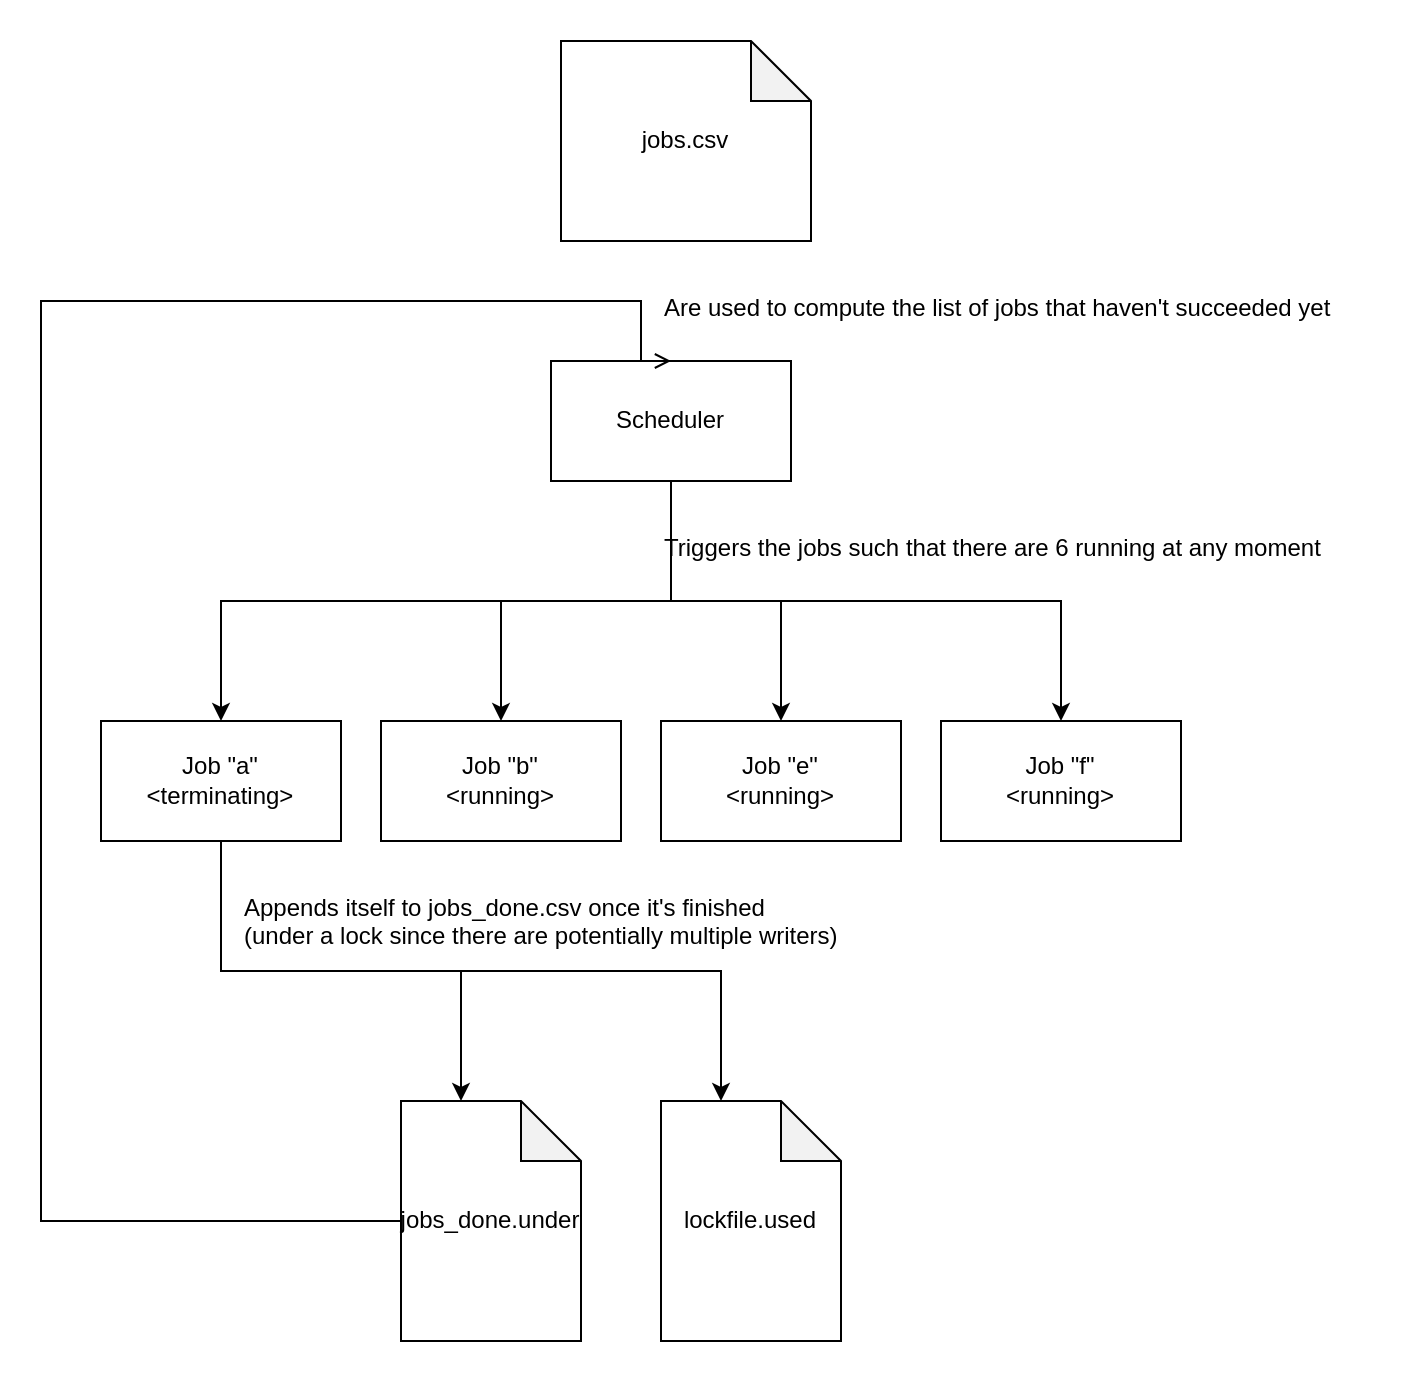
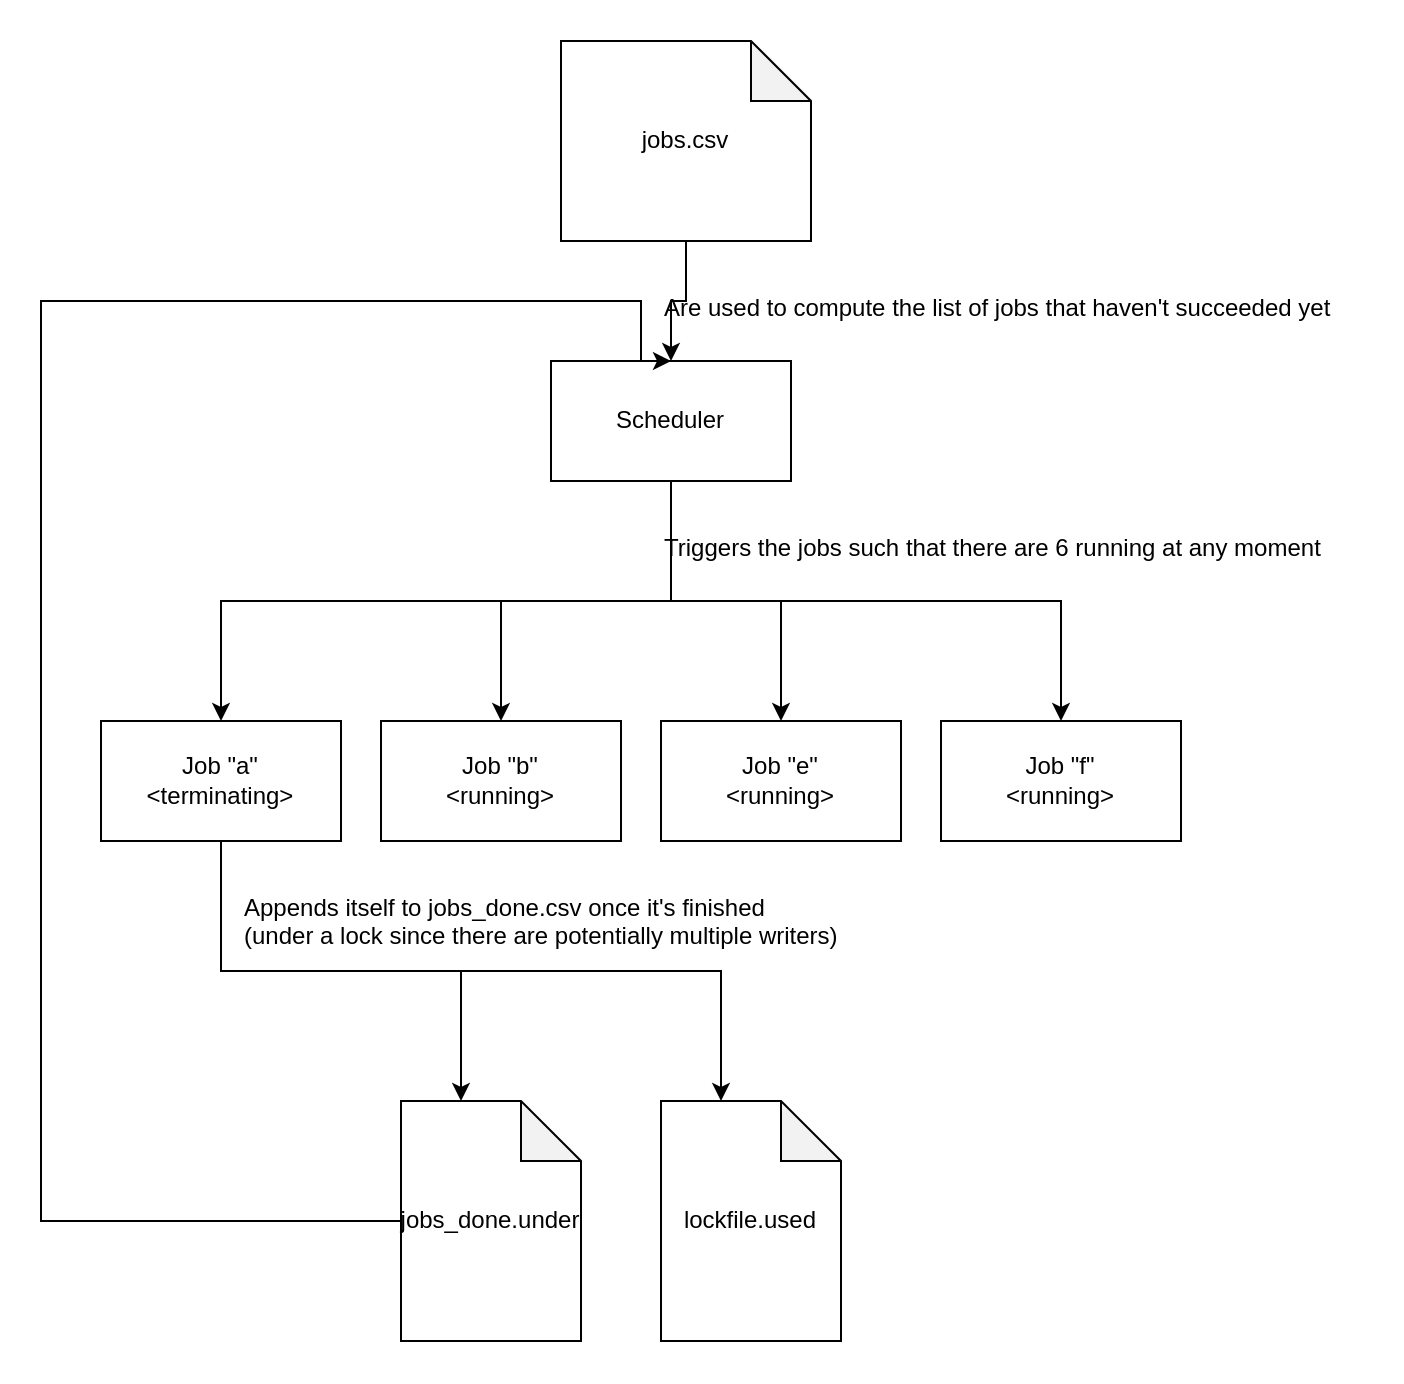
  <mxCell id="0" />
  <mxCell id="1" parent="0" />
  <mxCell id="2" style="edgeStyle=orthogonalEdgeStyle;rounded=0;orthogonalLoop=1;jettySize=auto;html=1;exitX=0.5;exitY=1;exitDx=0;exitDy=0;entryX=0.5;entryY=0;entryDx=0;entryDy=0;" edge="1" parent="1" source="6" target="9"><mxGeometry relative="1" as="geometry" /></mxCell>
  <mxCell id="3" style="edgeStyle=orthogonalEdgeStyle;rounded=0;orthogonalLoop=1;jettySize=auto;html=1;exitX=0.5;exitY=1;exitDx=0;exitDy=0;entryX=0.5;entryY=0;entryDx=0;entryDy=0;" edge="1" parent="1" source="6" target="10"><mxGeometry relative="1" as="geometry" /></mxCell>
  <mxCell id="4" style="edgeStyle=orthogonalEdgeStyle;rounded=0;orthogonalLoop=1;jettySize=auto;html=1;exitX=0.5;exitY=1;exitDx=0;exitDy=0;entryX=0.5;entryY=0;entryDx=0;entryDy=0;" edge="1" parent="1" source="6" target="11"><mxGeometry relative="1" as="geometry" /></mxCell>
  <mxCell id="5" style="edgeStyle=orthogonalEdgeStyle;rounded=0;orthogonalLoop=1;jettySize=auto;html=1;exitX=0.5;exitY=1;exitDx=0;exitDy=0;entryX=0.5;entryY=0;entryDx=0;entryDy=0;" edge="1" parent="1" source="6" target="12"><mxGeometry relative="1" as="geometry" /></mxCell>
  <mxCell id="6" value="Scheduler" style="rounded=0;whiteSpace=wrap;html=1;" vertex="1" parent="1"><mxGeometry x="275" y="180" width="120" height="60" as="geometry" /></mxCell>
  <mxCell id="7" style="edgeStyle=orthogonalEdgeStyle;rounded=0;orthogonalLoop=1;jettySize=auto;html=1;exitX=0.5;exitY=1;exitDx=0;exitDy=0;entryX=0;entryY=0;entryDx=30;entryDy=0;entryPerimeter=0;" edge="1" parent="1" source="9" target="15"><mxGeometry relative="1" as="geometry" /></mxCell>
  <mxCell id="8" style="edgeStyle=orthogonalEdgeStyle;rounded=0;orthogonalLoop=1;jettySize=auto;html=1;exitX=0.5;exitY=1;exitDx=0;exitDy=0;entryX=0;entryY=0;entryDx=30;entryDy=0;entryPerimeter=0;" edge="1" parent="1" source="9" target="14"><mxGeometry relative="1" as="geometry" /></mxCell>
  <mxCell id="9" value="Job &quot;a&quot;&lt;br&gt;&amp;lt;terminating&amp;gt;" style="rounded=0;whiteSpace=wrap;html=1;" vertex="1" parent="1"><mxGeometry x="50" y="360" width="120" height="60" as="geometry" /></mxCell>
  <mxCell id="10" value="Job &quot;b&quot;&lt;br&gt;&amp;lt;running&amp;gt;" style="rounded=0;whiteSpace=wrap;html=1;" vertex="1" parent="1"><mxGeometry x="190" y="360" width="120" height="60" as="geometry" /></mxCell>
  <mxCell id="11" value="Job &quot;e&quot;&lt;br&gt;&amp;lt;running&amp;gt;" style="rounded=0;whiteSpace=wrap;html=1;" vertex="1" parent="1"><mxGeometry x="330" y="360" width="120" height="60" as="geometry" /></mxCell>
  <mxCell id="12" value="Job &quot;f&quot;&lt;br&gt;&amp;lt;running&amp;gt;" style="rounded=0;whiteSpace=wrap;html=1;" vertex="1" parent="1"><mxGeometry x="470" y="360" width="120" height="60" as="geometry" /></mxCell>
- <mxCell id="13" style="edgeStyle=orthogonalEdgeStyle;rounded=0;orthogonalLoop=1;jettySize=auto;html=1;exitX=0;exitY=0.5;exitDx=0;exitDy=0;exitPerimeter=0;entryX=0.5;entryY=0;entryDx=0;entryDy=0;endArrow=open;" edge="1" parent="1" source="14" target="6"><mxGeometry relative="1" as="geometry"><mxPoint x="-10" y="250" as="targetPoint" /><Array as="points"><mxPoint x="20" y="610" /><mxPoint x="20" y="150" /><mxPoint x="320" y="150" /></Array></mxGeometry></mxCell>
+ <mxCell id="13" style="edgeStyle=orthogonalEdgeStyle;rounded=0;orthogonalLoop=1;jettySize=auto;html=1;exitX=0;exitY=0.5;exitDx=0;exitDy=0;exitPerimeter=0;entryX=0.5;entryY=0;entryDx=0;entryDy=0;" edge="1" parent="1" source="14" target="6"><mxGeometry relative="1" as="geometry"><mxPoint x="-10" y="250" as="targetPoint" /><Array as="points"><mxPoint x="20" y="610" /><mxPoint x="20" y="150" /><mxPoint x="320" y="150" /></Array></mxGeometry></mxCell>
  <mxCell id="14" value="jobs_done.under" style="shape=note;whiteSpace=wrap;html=1;backgroundOutline=1;darkOpacity=0.05;" vertex="1" parent="1"><mxGeometry x="200" y="550" width="90" height="120" as="geometry" /></mxCell>
  <mxCell id="15" value="lockfile.used" style="shape=note;whiteSpace=wrap;html=1;backgroundOutline=1;darkOpacity=0.05;" vertex="1" parent="1"><mxGeometry x="330" y="550" width="90" height="120" as="geometry" /></mxCell>
+ <mxCell id="16" style="edgeStyle=orthogonalEdgeStyle;rounded=0;orthogonalLoop=1;jettySize=auto;html=1;exitX=0.5;exitY=1;exitDx=0;exitDy=0;exitPerimeter=0;entryX=0.5;entryY=0;entryDx=0;entryDy=0;" edge="1" parent="1" source="17" target="6"><mxGeometry relative="1" as="geometry" /></mxCell>
  <mxCell id="17" value="jobs.csv" style="shape=note;whiteSpace=wrap;html=1;backgroundOutline=1;darkOpacity=0.05;" vertex="1" parent="1"><mxGeometry x="280" y="20" width="125" height="100" as="geometry" /></mxCell>
  <mxCell id="18" value="Appends itself to jobs_done.csv once it's finished&lt;br&gt;(under a lock since there are potentially multiple writers)" style="text;html=1;strokeColor=none;fillColor=none;align=left;verticalAlign=top;whiteSpace=wrap;rounded=0;" vertex="1" parent="1"><mxGeometry x="120" y="440" width="350" height="40" as="geometry" /></mxCell>
  <mxCell id="19" value="Are used to compute the list of jobs that haven't succeeded yet" style="text;html=1;strokeColor=none;fillColor=none;align=left;verticalAlign=top;whiteSpace=wrap;rounded=0;" vertex="1" parent="1"><mxGeometry x="330" y="140" width="350" height="30" as="geometry" /></mxCell>
  <mxCell id="20" value="Triggers the jobs such that there are 6 running at any moment" style="text;html=1;strokeColor=none;fillColor=none;align=left;verticalAlign=top;whiteSpace=wrap;rounded=0;" vertex="1" parent="1"><mxGeometry x="330" y="260" width="350" height="30" as="geometry" /></mxCell>
